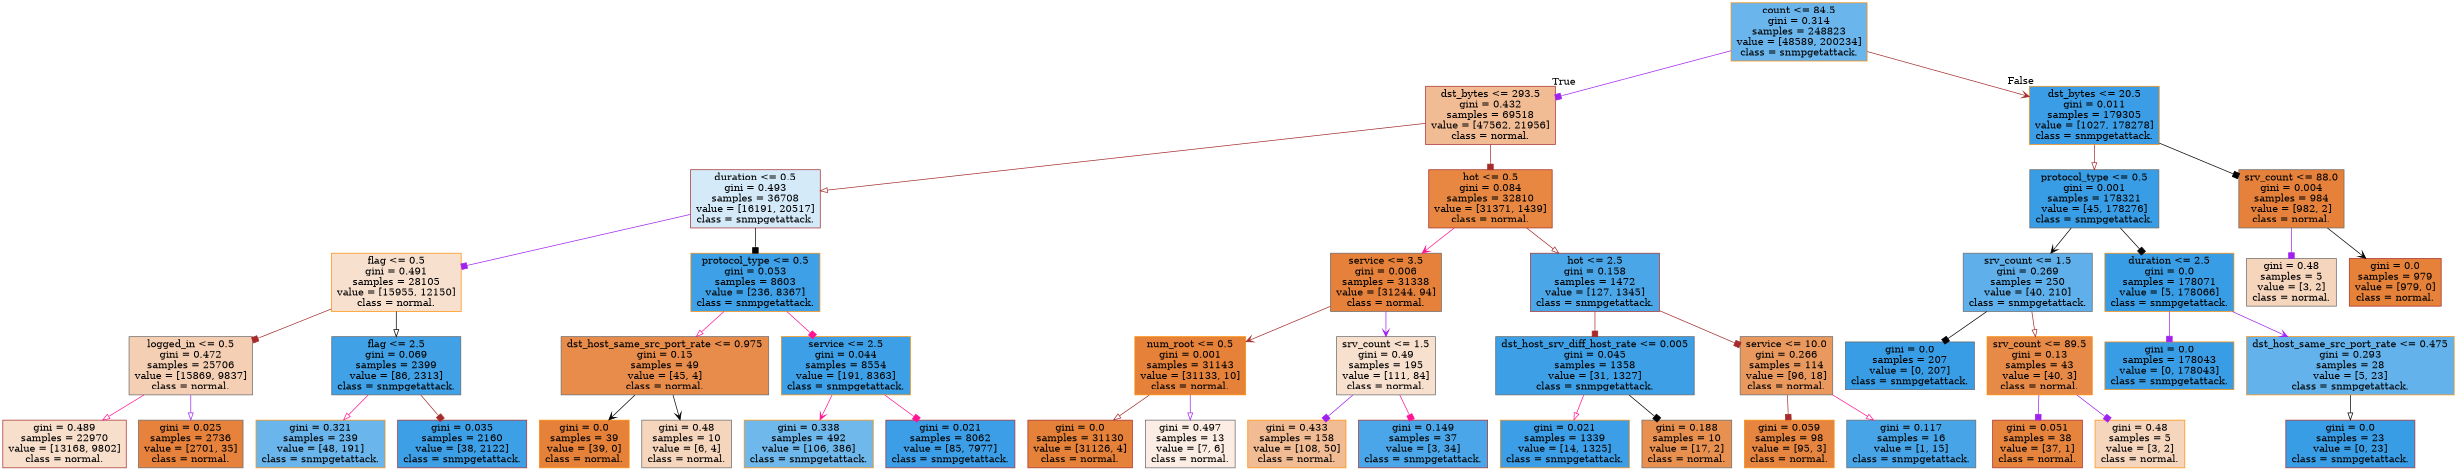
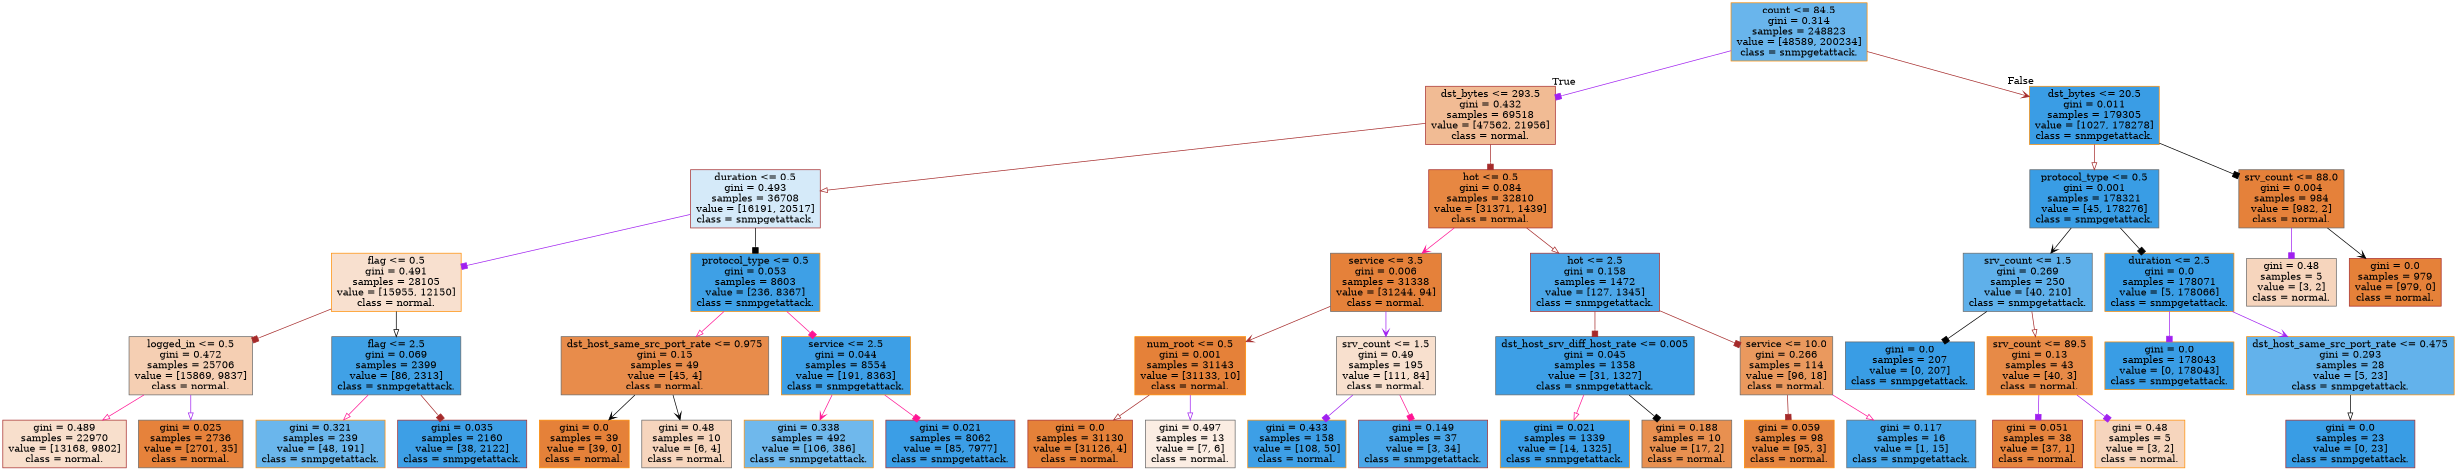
  digraph {
    node [color=darkorange fillcolor="#399de5ff" shape=box style=filled]
    edge [arrowhead=box color=brown]
    n1 [fillcolor="#399de5c1" label="count <= 84.5\ngini = 0.314\nsamples = 248823\nvalue = [48589, 200234]\nclass = snmpgetattack."]
    n2 [color=brown fillcolor="#e5813989" label="dst_bytes <= 293.5\ngini = 0.432\nsamples = 69518\nvalue = [47562, 21956]\nclass = normal."]
    n3 [fillcolor="#399de5fe" label="dst_bytes <= 20.5\ngini = 0.011\nsamples = 179305\nvalue = [1027, 178278]\nclass = snmpgetattack."]
    n4 [color=brown fillcolor="#399de536" label="duration <= 0.5\ngini = 0.493\nsamples = 36708\nvalue = [16191, 20517]\nclass = snmpgetattack."]
    n5 [color=brown fillcolor="#e58139f3" label="hot <= 0.5\ngini = 0.084\nsamples = 32810\nvalue = [31371, 1439]\nclass = normal."]
    n6 [color=gray40 label="protocol_type <= 0.5\ngini = 0.001\nsamples = 178321\nvalue = [45, 178276]\nclass = snmpgetattack."]
    n7 [color=gray40 fillcolor="#e58139fe" label="srv_count <= 88.0\ngini = 0.004\nsamples = 984\nvalue = [982, 2]\nclass = normal."]
    n8 [fillcolor="#e581393d" label="flag <= 0.5\ngini = 0.491\nsamples = 28105\nvalue = [15955, 12150]\nclass = normal."]
    n9 [fillcolor="#399de5f8" label="protocol_type <= 0.5\ngini = 0.053\nsamples = 8603\nvalue = [236, 8367]\nclass = snmpgetattack."]
    n10 [color=gray40 fillcolor="#e58139fe" label="service <= 3.5\ngini = 0.006\nsamples = 31338\nvalue = [31244, 94]\nclass = normal."]
    n11 [color=brown fillcolor="#399de5e7" label="hot <= 2.5\ngini = 0.158\nsamples = 1472\nvalue = [127, 1345]\nclass = snmpgetattack."]
    n12 [color=gray40 fillcolor="#e5813961" label="logged_in <= 0.5\ngini = 0.472\nsamples = 25706\nvalue = [15869, 9837]\nclass = normal."]
    n13 [color=gray40 fillcolor="#399de5f6" label="flag <= 2.5\ngini = 0.069\nsamples = 2399\nvalue = [86, 2313]\nclass = snmpgetattack."]
    n14 [color=gray40 fillcolor="#e58139e8" label="dst_host_same_src_port_rate <= 0.975\ngini = 0.15\nsamples = 49\nvalue = [45, 4]\nclass = normal."]
    n15 [fillcolor="#399de5f9" label="service <= 2.5\ngini = 0.044\nsamples = 8554\nvalue = [191, 8363]\nclass = snmpgetattack."]
    n16 [color=brown fillcolor="#e5813941" label="gini = 0.489\nsamples = 22970\nvalue = [13168, 9802]\nclass = normal."]
    n17 [color=gray40 fillcolor="#e58139fc" label="gini = 0.025\nsamples = 2736\nvalue = [2701, 35]\nclass = normal."]
    n18 [fillcolor="#399de5bf" label="gini = 0.321\nsamples = 239\nvalue = [48, 191]\nclass = snmpgetattack."]
    n19 [color=brown fillcolor="#399de5fa" label="gini = 0.035\nsamples = 2160\nvalue = [38, 2122]\nclass = snmpgetattack."]
    n20 [fillcolor="#e58139ff" label="gini = 0.0\nsamples = 39\nvalue = [39, 0]\nclass = normal."]
    n21 [color=gray40 fillcolor="#e5813955" label="gini = 0.48\nsamples = 10\nvalue = [6, 4]\nclass = normal."]
    n22 [fillcolor="#399de5b9" label="gini = 0.338\nsamples = 492\nvalue = [106, 386]\nclass = snmpgetattack."]
    n23 [color=brown fillcolor="#399de5fc" label="gini = 0.021\nsamples = 8062\nvalue = [85, 7977]\nclass = snmpgetattack."]
    n24 [fillcolor="#e58139ff" label="num_root <= 0.5\ngini = 0.001\nsamples = 31143\nvalue = [31133, 10]\nclass = normal."]
    n25 [color=gray40 fillcolor="#e581393e" label="srv_count <= 1.5\ngini = 0.49\nsamples = 195\nvalue = [111, 84]\nclass = normal."]
    n26 [color=gray40 fillcolor="#399de5f9" label="dst_host_srv_diff_host_rate <= 0.005\ngini = 0.045\nsamples = 1358\nvalue = [31, 1327]\nclass = snmpgetattack."]
    n27 [color=gray40 fillcolor="#e58139cf" label="service <= 10.0\ngini = 0.266\nsamples = 114\nvalue = [96, 18]\nclass = normal."]
    n28 [color=brown fillcolor="#e58139ff" label="gini = 0.0\nsamples = 31130\nvalue = [31126, 4]\nclass = normal."]
    n29 [color=gray40 fillcolor="#e5813924" label="gini = 0.497\nsamples = 13\nvalue = [7, 6]\nclass = normal."]
-   n30 [fillcolor="#e5813989" label="gini = 0.433\nsamples = 158\nvalue = [108, 50]\nclass = normal."]
+   n30 [fillcolor="#399de5f9" label="gini = 0.433\nsamples = 158\nvalue = [108, 50]\nclass = normal."]
    n31 [color=brown fillcolor="#399de5e9" label="gini = 0.149\nsamples = 37\nvalue = [3, 34]\nclass = snmpgetattack."]
    n32 [fillcolor="#399de5fc" label="gini = 0.021\nsamples = 1339\nvalue = [14, 1325]\nclass = snmpgetattack."]
    n33 [color=gray40 fillcolor="#e58139e1" label="gini = 0.188\nsamples = 10\nvalue = [17, 2]\nclass = normal."]
    n34 [fillcolor="#e58139f7" label="gini = 0.059\nsamples = 98\nvalue = [95, 3]\nclass = normal."]
    n35 [color=gray40 fillcolor="#399de5ee" label="gini = 0.117\nsamples = 16\nvalue = [1, 15]\nclass = snmpgetattack."]
    n36 [color=gray40 fillcolor="#399de5ce" label="srv_count <= 1.5\ngini = 0.269\nsamples = 250\nvalue = [40, 210]\nclass = snmpgetattack."]
    n37 [label="duration <= 2.5\ngini = 0.0\nsamples = 178071\nvalue = [5, 178066]\nclass = snmpgetattack."]
    n38 [color=gray40 fillcolor="#e5813955" label="gini = 0.48\nsamples = 5\nvalue = [3, 2]\nclass = normal."]
    n39 [color=brown fillcolor="#e58139ff" label="gini = 0.0\nsamples = 979\nvalue = [979, 0]\nclass = normal."]
    n40 [color=gray40 label="gini = 0.0\nsamples = 207\nvalue = [0, 207]\nclass = snmpgetattack."]
    n41 [fillcolor="#e58139ec" label="srv_count <= 89.5\ngini = 0.13\nsamples = 43\nvalue = [40, 3]\nclass = normal."]
    n42 [label="gini = 0.0\nsamples = 178043\nvalue = [0, 178043]\nclass = snmpgetattack."]
    n43 [fillcolor="#399de5c8" label="dst_host_same_src_port_rate <= 0.475\ngini = 0.293\nsamples = 28\nvalue = [5, 23]\nclass = snmpgetattack."]
    n44 [color=brown fillcolor="#e58139f8" label="gini = 0.051\nsamples = 38\nvalue = [37, 1]\nclass = normal."]
    n45 [fillcolor="#e5813955" label="gini = 0.48\nsamples = 5\nvalue = [3, 2]\nclass = normal."]
    n46 [color=brown label="gini = 0.0\nsamples = 23\nvalue = [0, 23]\nclass = snmpgetattack."]
    n1 -> n2 [color=purple headlabel=True labelangle=45 labeldistance=2.5]
    n1 -> n3 [arrowhead=vee headlabel=False labelangle=-45 labeldistance=2.5]
    n2 -> n4 [arrowhead=onormal]
    n2 -> n5
    n3 -> n6 [arrowhead=onormal]
    n3 -> n7 [color=black]
    n4 -> n8 [color=purple]
    n4 -> n9 [color=black]
    n5 -> n10 [arrowhead=vee color=deeppink]
    n5 -> n11 [arrowhead=onormal]
    n6 -> n36 [arrowhead=vee color=black]
    n6 -> n37 [color=black]
    n7 -> n38 [color=purple]
    n7 -> n39 [arrowhead=vee color=black]
    n8 -> n12
    n8 -> n13 [arrowhead=onormal color=black]
    n9 -> n14 [arrowhead=onormal color=deeppink]
    n9 -> n15 [color=deeppink]
    n10 -> n24 [arrowhead=vee]
    n10 -> n25 [arrowhead=vee color=purple]
    n11 -> n26
    n11 -> n27
    n12 -> n16 [arrowhead=onormal color=deeppink]
    n12 -> n17 [arrowhead=onormal color=purple]
    n13 -> n18 [arrowhead=onormal color=deeppink]
    n13 -> n19
    n14 -> n20 [arrowhead=vee color=black]
    n14 -> n21 [arrowhead=vee color=black]
    n15 -> n22 [arrowhead=vee color=deeppink]
    n15 -> n23 [color=deeppink]
    n24 -> n28 [arrowhead=onormal]
    n24 -> n29 [arrowhead=onormal color=purple]
    n25 -> n30 [color=purple]
    n25 -> n31 [color=deeppink]
    n26 -> n32 [arrowhead=onormal color=deeppink]
    n26 -> n33 [color=black]
    n27 -> n34
    n27 -> n35 [arrowhead=onormal color=deeppink]
    n36 -> n40 [color=black]
    n36 -> n41 [arrowhead=onormal]
    n37 -> n42 [color=purple]
    n37 -> n43 [arrowhead=vee color=purple]
    n41 -> n44 [color=purple]
    n41 -> n45 [color=purple]
    n43 -> n46 [arrowhead=onormal color=black]
  }
